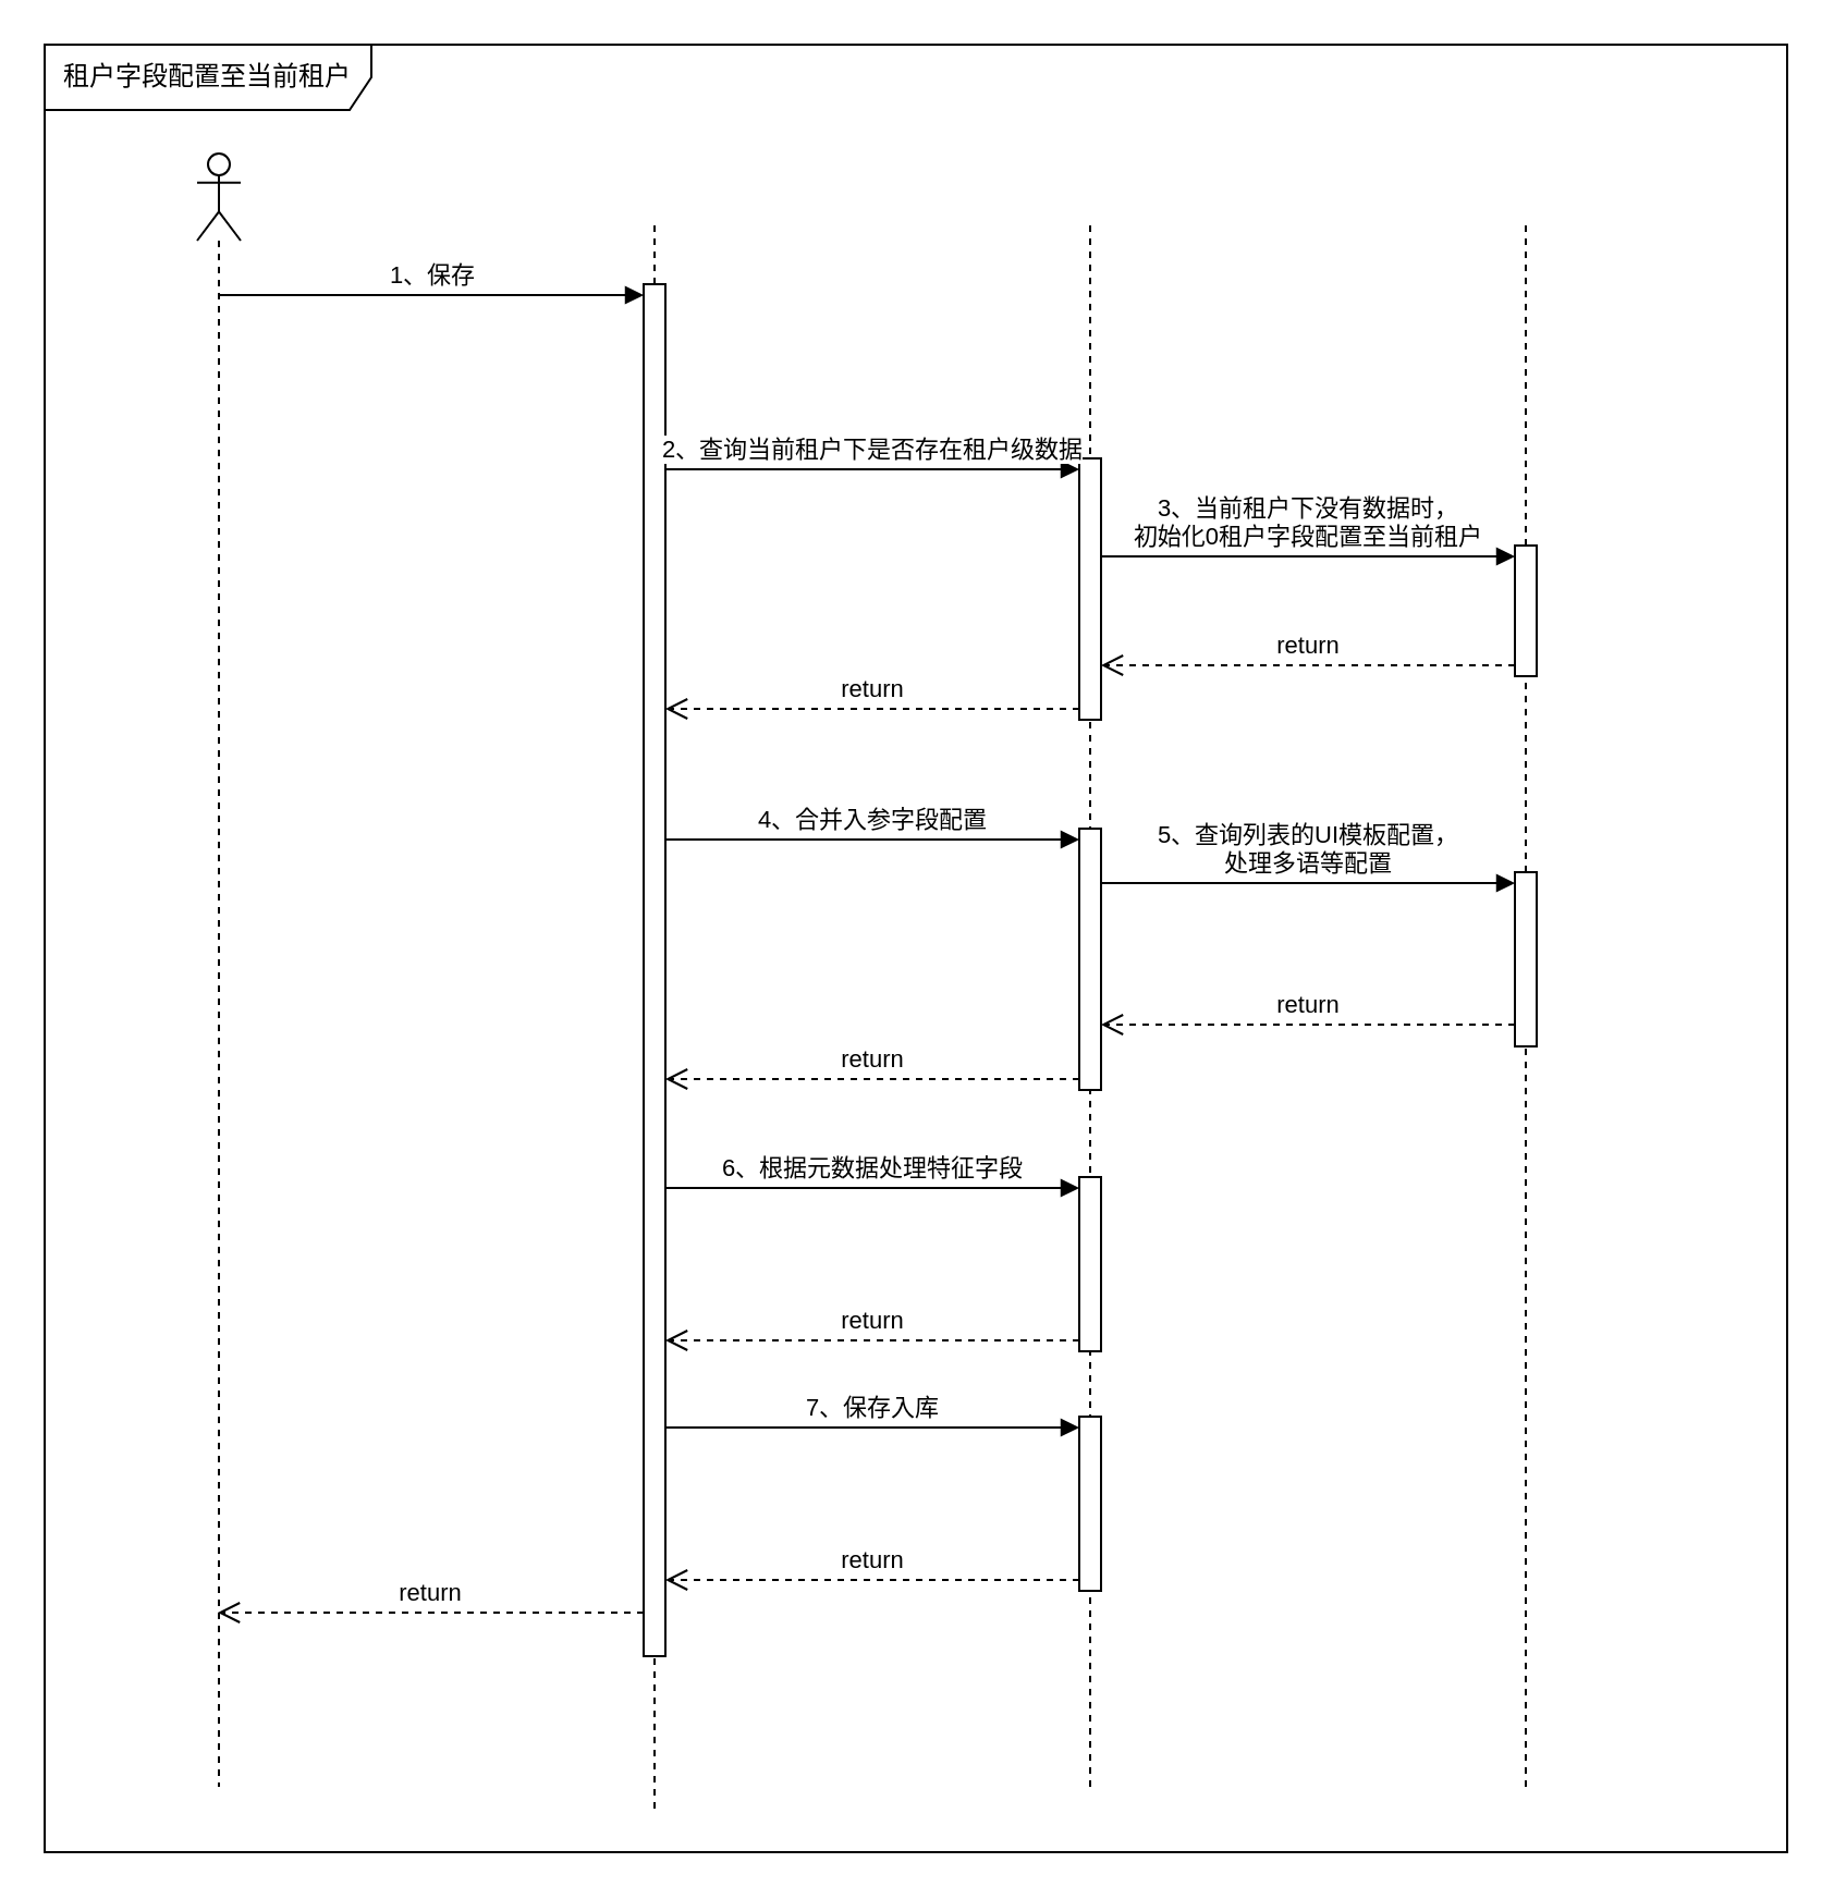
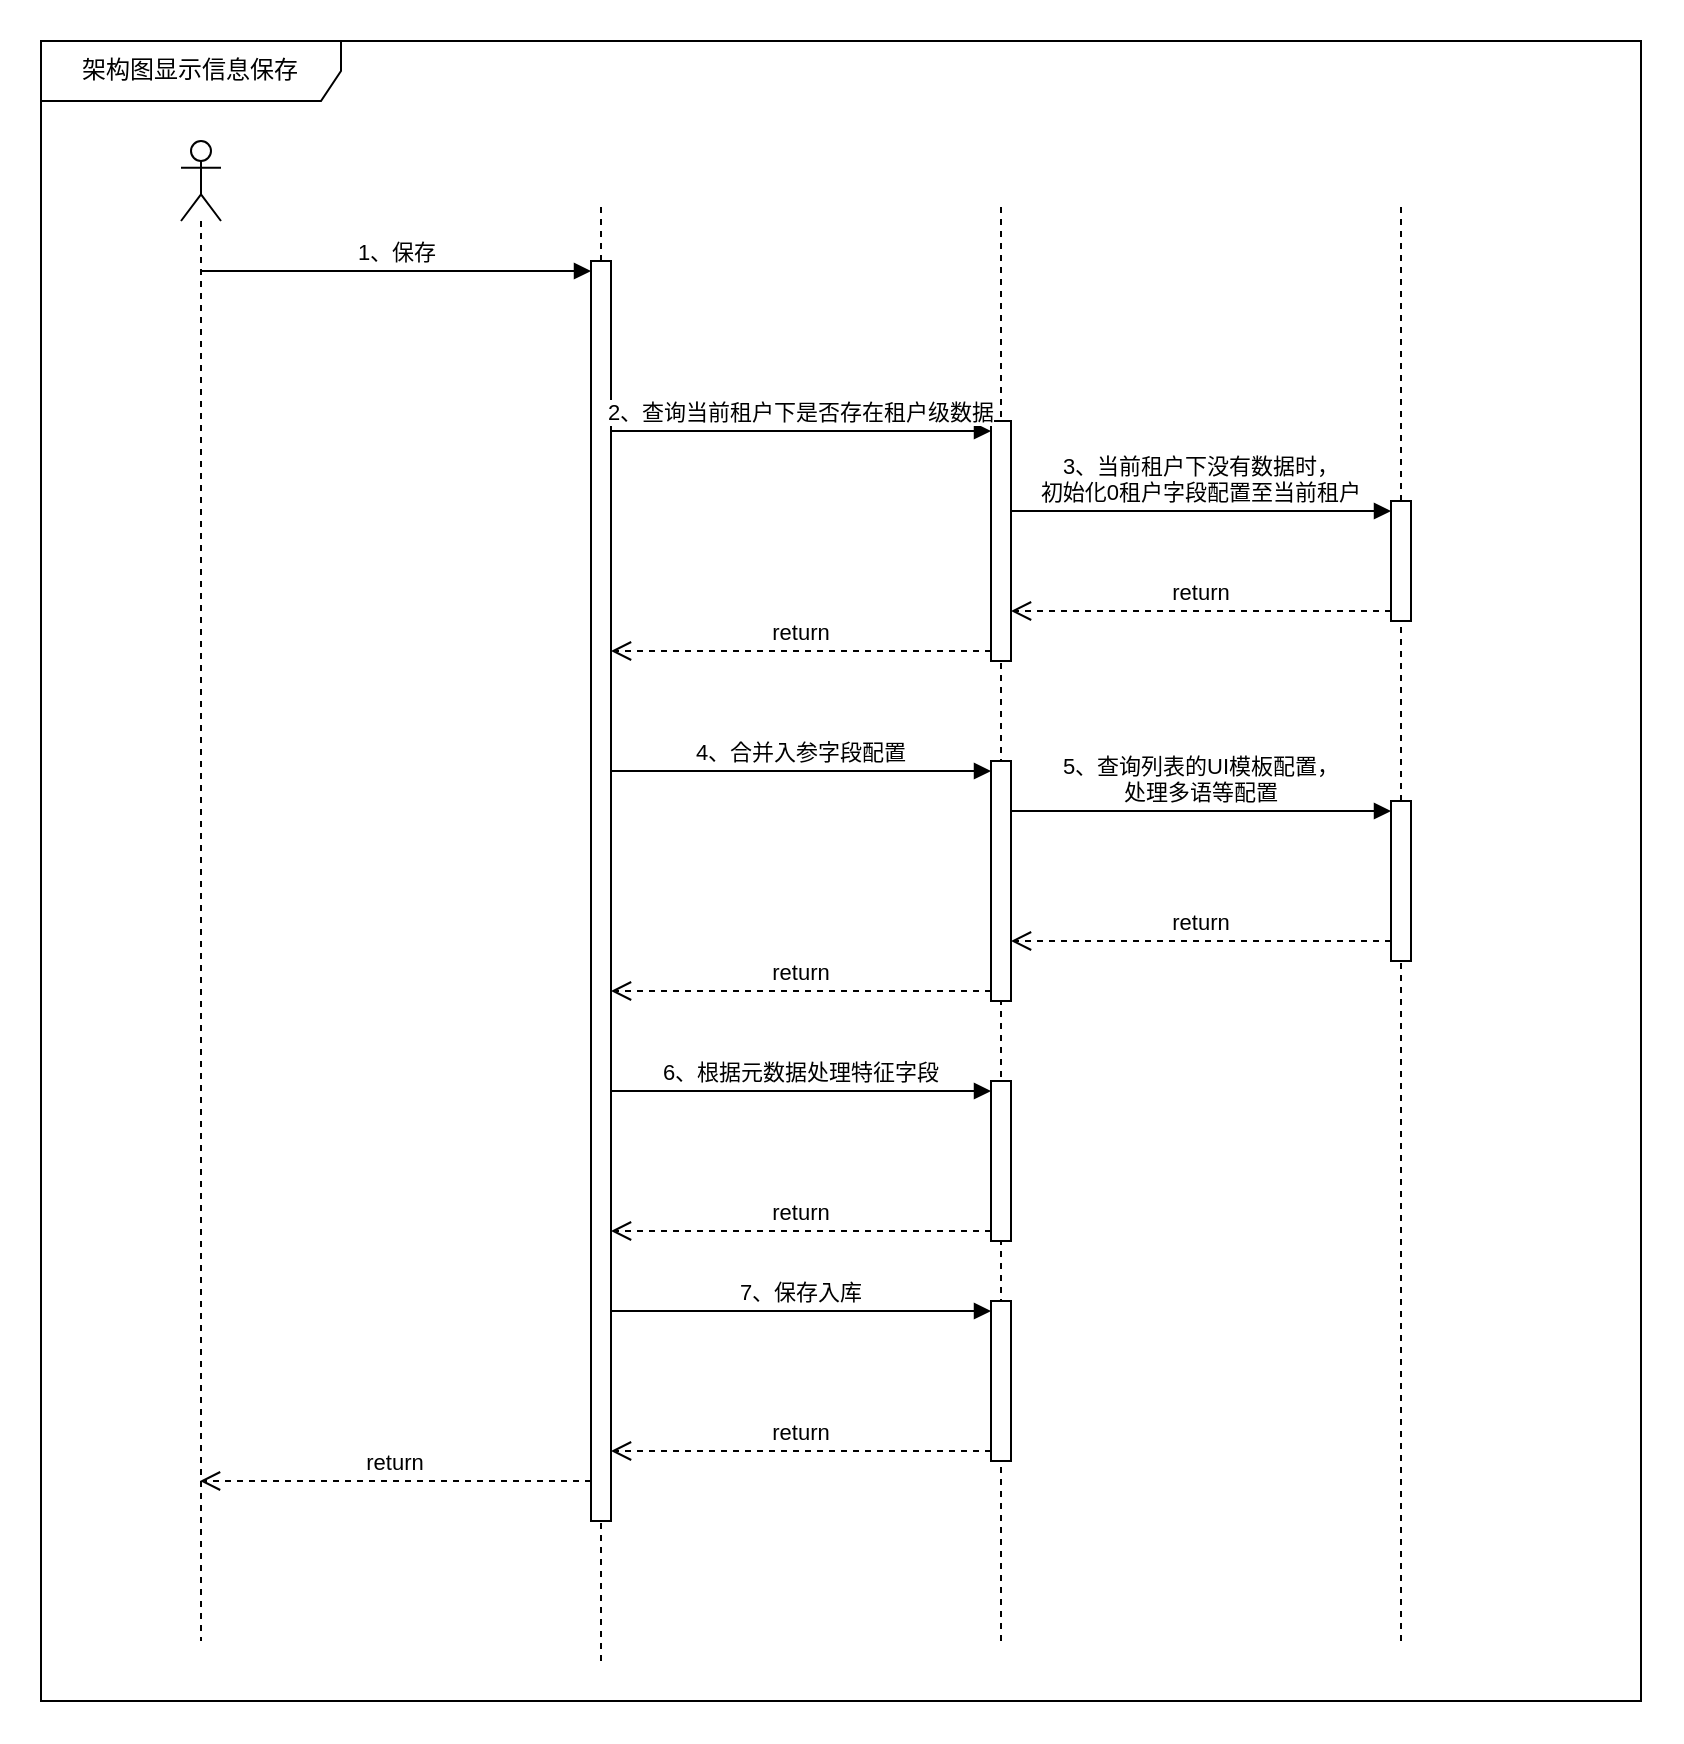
  <mxCell id="0" />
  <mxCell id="1" parent="0" />
- <mxCell id="2" value="租户字段配置至当前租户" style="shape=umlFrame;whiteSpace=wrap;html=1;pointerEvents=0;width=150;height=30;" parent="1" vertex="1"><mxGeometry x="20" y="20" width="800" height="830" as="geometry" /></mxCell>
+ <mxCell id="2" value="架构图显示信息保存" style="shape=umlFrame;whiteSpace=wrap;html=1;pointerEvents=0;width=150;height=30;" parent="1" vertex="1"><mxGeometry x="20" y="20" width="800" height="830" as="geometry" /></mxCell>
  <mxCell id="3" value="" style="shape=umlLifeline;perimeter=lifelinePerimeter;whiteSpace=wrap;html=1;container=1;dropTarget=0;collapsible=0;recursiveResize=0;outlineConnect=0;portConstraint=eastwest;newEdgeStyle={&quot;curved&quot;:0,&quot;rounded&quot;:0};participant=umlActor;" parent="1" vertex="1"><mxGeometry x="90" y="70" width="20" height="750" as="geometry" /></mxCell>
  <mxCell id="4" value="" style="endArrow=none;dashed=1;html=1;rounded=0;" parent="1" source="10" edge="1"><mxGeometry width="50" height="50" relative="1" as="geometry"><mxPoint x="300" y="690" as="sourcePoint" /><mxPoint x="300" y="100" as="targetPoint" /></mxGeometry></mxCell>
  <mxCell id="5" value="" style="endArrow=none;dashed=1;html=1;rounded=0;" parent="1" edge="1"><mxGeometry width="50" height="50" relative="1" as="geometry"><mxPoint x="700" y="820" as="sourcePoint" /><mxPoint x="700" y="100" as="targetPoint" /></mxGeometry></mxCell>
  <mxCell id="6" value="" style="endArrow=none;dashed=1;html=1;rounded=0;" parent="1" edge="1"><mxGeometry width="50" height="50" relative="1" as="geometry"><mxPoint x="500" y="820" as="sourcePoint" /><mxPoint x="500" y="100" as="targetPoint" /></mxGeometry></mxCell>
  <mxCell id="7" value="1、保存" style="html=1;verticalAlign=bottom;endArrow=block;curved=0;rounded=0;entryX=0;entryY=0;entryDx=0;entryDy=5;" parent="1" target="10" edge="1"><mxGeometry relative="1" as="geometry"><mxPoint x="100" y="135" as="sourcePoint" /></mxGeometry></mxCell>
  <mxCell id="8" value="return" style="html=1;verticalAlign=bottom;endArrow=open;dashed=1;endSize=8;curved=0;rounded=0;exitX=0;exitY=1;exitDx=0;exitDy=-5;" parent="1" edge="1"><mxGeometry relative="1" as="geometry"><mxPoint x="99.5" y="740" as="targetPoint" /><mxPoint x="295" y="740" as="sourcePoint" /></mxGeometry></mxCell>
  <mxCell id="9" value="" style="endArrow=none;dashed=1;html=1;rounded=0;" parent="1" target="10" edge="1"><mxGeometry width="50" height="50" relative="1" as="geometry"><mxPoint x="300" y="830" as="sourcePoint" /><mxPoint x="300" y="100" as="targetPoint" /></mxGeometry></mxCell>
  <mxCell id="10" value="" style="html=1;points=[[0,0,0,0,5],[0,1,0,0,-5],[1,0,0,0,5],[1,1,0,0,-5]];perimeter=orthogonalPerimeter;outlineConnect=0;targetShapes=umlLifeline;portConstraint=eastwest;newEdgeStyle={&quot;curved&quot;:0,&quot;rounded&quot;:0};" parent="1" vertex="1"><mxGeometry x="295" y="130" width="10" height="630" as="geometry" /></mxCell>
  <mxCell id="11" value="" style="html=1;points=[[0,0,0,0,5],[0,1,0,0,-5],[1,0,0,0,5],[1,1,0,0,-5]];perimeter=orthogonalPerimeter;outlineConnect=0;targetShapes=umlLifeline;portConstraint=eastwest;newEdgeStyle={&quot;curved&quot;:0,&quot;rounded&quot;:0};" parent="1" vertex="1"><mxGeometry x="495" y="210" width="10" height="120" as="geometry" /></mxCell>
  <mxCell id="12" value="2、查询当前租户下是否存在租户级数据" style="html=1;verticalAlign=bottom;endArrow=block;curved=0;rounded=0;entryX=0;entryY=0;entryDx=0;entryDy=5;" parent="1" source="10" target="11" edge="1"><mxGeometry relative="1" as="geometry"><mxPoint x="380" y="215" as="sourcePoint" /></mxGeometry></mxCell>
  <mxCell id="13" value="return" style="html=1;verticalAlign=bottom;endArrow=open;dashed=1;endSize=8;curved=0;rounded=0;exitX=0;exitY=1;exitDx=0;exitDy=-5;" parent="1" source="11" target="10" edge="1"><mxGeometry relative="1" as="geometry"><mxPoint x="380" y="285" as="targetPoint" /></mxGeometry></mxCell>
  <mxCell id="14" value="" style="html=1;points=[[0,0,0,0,5],[0,1,0,0,-5],[1,0,0,0,5],[1,1,0,0,-5]];perimeter=orthogonalPerimeter;outlineConnect=0;targetShapes=umlLifeline;portConstraint=eastwest;newEdgeStyle={&quot;curved&quot;:0,&quot;rounded&quot;:0};" parent="1" vertex="1"><mxGeometry x="695" y="250" width="10" height="60" as="geometry" /></mxCell>
  <mxCell id="15" value="3、当前租户下没有数据时，&lt;br&gt;初始化0租户字段配置至当前租户" style="html=1;verticalAlign=bottom;endArrow=block;curved=0;rounded=0;entryX=0;entryY=0;entryDx=0;entryDy=5;" parent="1" source="11" target="14" edge="1"><mxGeometry relative="1" as="geometry"><mxPoint x="630" y="255" as="sourcePoint" /></mxGeometry></mxCell>
  <mxCell id="16" value="return" style="html=1;verticalAlign=bottom;endArrow=open;dashed=1;endSize=8;curved=0;rounded=0;exitX=0;exitY=1;exitDx=0;exitDy=-5;" parent="1" source="14" target="11" edge="1"><mxGeometry relative="1" as="geometry"><mxPoint x="630" y="325" as="targetPoint" /></mxGeometry></mxCell>
  <mxCell id="17" value="" style="html=1;points=[[0,0,0,0,5],[0,1,0,0,-5],[1,0,0,0,5],[1,1,0,0,-5]];perimeter=orthogonalPerimeter;outlineConnect=0;targetShapes=umlLifeline;portConstraint=eastwest;newEdgeStyle={&quot;curved&quot;:0,&quot;rounded&quot;:0};" parent="1" vertex="1"><mxGeometry x="495" y="380" width="10" height="120" as="geometry" /></mxCell>
  <mxCell id="18" value="4、合并入参字段配置" style="html=1;verticalAlign=bottom;endArrow=block;curved=0;rounded=0;entryX=0;entryY=0;entryDx=0;entryDy=5;" parent="1" target="17" edge="1" source="10"><mxGeometry x="0.005" relative="1" as="geometry"><mxPoint x="305" y="395" as="sourcePoint" /><mxPoint as="offset" /></mxGeometry></mxCell>
  <mxCell id="19" value="return" style="html=1;verticalAlign=bottom;endArrow=open;dashed=1;endSize=8;curved=0;rounded=0;exitX=0;exitY=1;exitDx=0;exitDy=-5;" parent="1" source="17" edge="1" target="10"><mxGeometry relative="1" as="geometry"><mxPoint x="305" y="515" as="targetPoint" /></mxGeometry></mxCell>
  <mxCell id="20" value="" style="html=1;points=[[0,0,0,0,5],[0,1,0,0,-5],[1,0,0,0,5],[1,1,0,0,-5]];perimeter=orthogonalPerimeter;outlineConnect=0;targetShapes=umlLifeline;portConstraint=eastwest;newEdgeStyle={&quot;curved&quot;:0,&quot;rounded&quot;:0};" parent="1" vertex="1"><mxGeometry x="695" y="400" width="10" height="80" as="geometry" /></mxCell>
  <mxCell id="21" value="5、查询列表的UI模板配置，&lt;br&gt;处理多语等配置" style="html=1;verticalAlign=bottom;endArrow=block;curved=0;rounded=0;entryX=0;entryY=0;entryDx=0;entryDy=5;" parent="1" source="17" target="20" edge="1"><mxGeometry relative="1" as="geometry"><mxPoint x="625" y="425" as="sourcePoint" /></mxGeometry></mxCell>
  <mxCell id="22" value="return" style="html=1;verticalAlign=bottom;endArrow=open;dashed=1;endSize=8;curved=0;rounded=0;exitX=0;exitY=1;exitDx=0;exitDy=-5;" parent="1" edge="1"><mxGeometry relative="1" as="geometry"><mxPoint x="505" y="470" as="targetPoint" /><mxPoint x="695" y="470" as="sourcePoint" /></mxGeometry></mxCell>
  <mxCell id="23" value="" style="html=1;points=[[0,0,0,0,5],[0,1,0,0,-5],[1,0,0,0,5],[1,1,0,0,-5]];perimeter=orthogonalPerimeter;outlineConnect=0;targetShapes=umlLifeline;portConstraint=eastwest;newEdgeStyle={&quot;curved&quot;:0,&quot;rounded&quot;:0};" parent="1" vertex="1"><mxGeometry x="495" y="650" width="10" height="80" as="geometry" /></mxCell>
  <mxCell id="24" value="7、保存入库" style="html=1;verticalAlign=bottom;endArrow=block;curved=0;rounded=0;entryX=0;entryY=0;entryDx=0;entryDy=5;" parent="1" target="23" edge="1"><mxGeometry relative="1" as="geometry"><mxPoint x="305" y="655" as="sourcePoint" /></mxGeometry></mxCell>
  <mxCell id="25" value="return" style="html=1;verticalAlign=bottom;endArrow=open;dashed=1;endSize=8;curved=0;rounded=0;exitX=0;exitY=1;exitDx=0;exitDy=-5;" parent="1" source="23" edge="1"><mxGeometry relative="1" as="geometry"><mxPoint x="305" y="725" as="targetPoint" /></mxGeometry></mxCell>
  <mxCell id="26" value="" style="html=1;points=[[0,0,0,0,5],[0,1,0,0,-5],[1,0,0,0,5],[1,1,0,0,-5]];perimeter=orthogonalPerimeter;outlineConnect=0;targetShapes=umlLifeline;portConstraint=eastwest;newEdgeStyle={&quot;curved&quot;:0,&quot;rounded&quot;:0};" vertex="1" parent="1"><mxGeometry x="495" y="540" width="10" height="80" as="geometry" /></mxCell>
  <mxCell id="27" value="6、根据元数据处理特征字段" style="html=1;verticalAlign=bottom;endArrow=block;curved=0;rounded=0;entryX=0;entryY=0;entryDx=0;entryDy=5;" edge="1" target="26" parent="1" source="10"><mxGeometry relative="1" as="geometry"><mxPoint x="425" y="545" as="sourcePoint" /><mxPoint as="offset" /></mxGeometry></mxCell>
  <mxCell id="28" value="return" style="html=1;verticalAlign=bottom;endArrow=open;dashed=1;endSize=8;curved=0;rounded=0;exitX=0;exitY=1;exitDx=0;exitDy=-5;" edge="1" source="26" parent="1" target="10"><mxGeometry relative="1" as="geometry"><mxPoint x="425" y="615" as="targetPoint" /></mxGeometry></mxCell>
